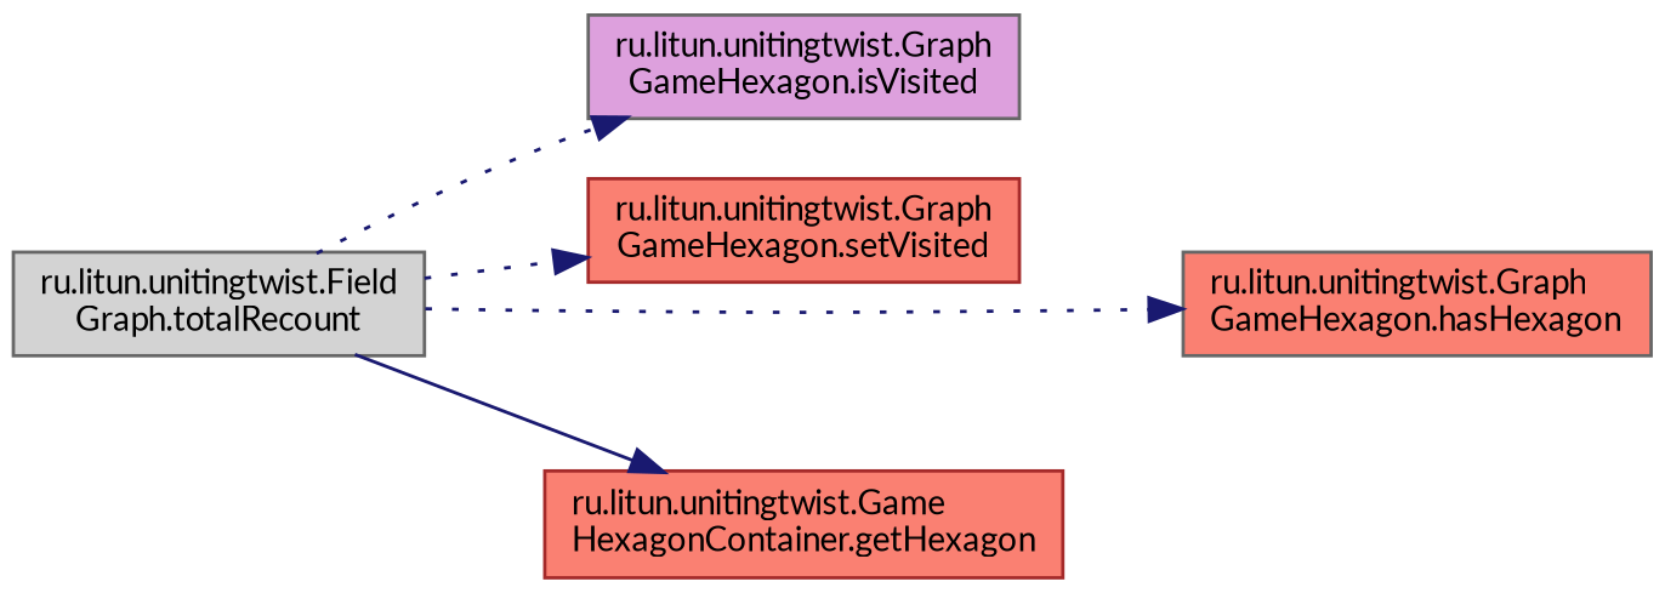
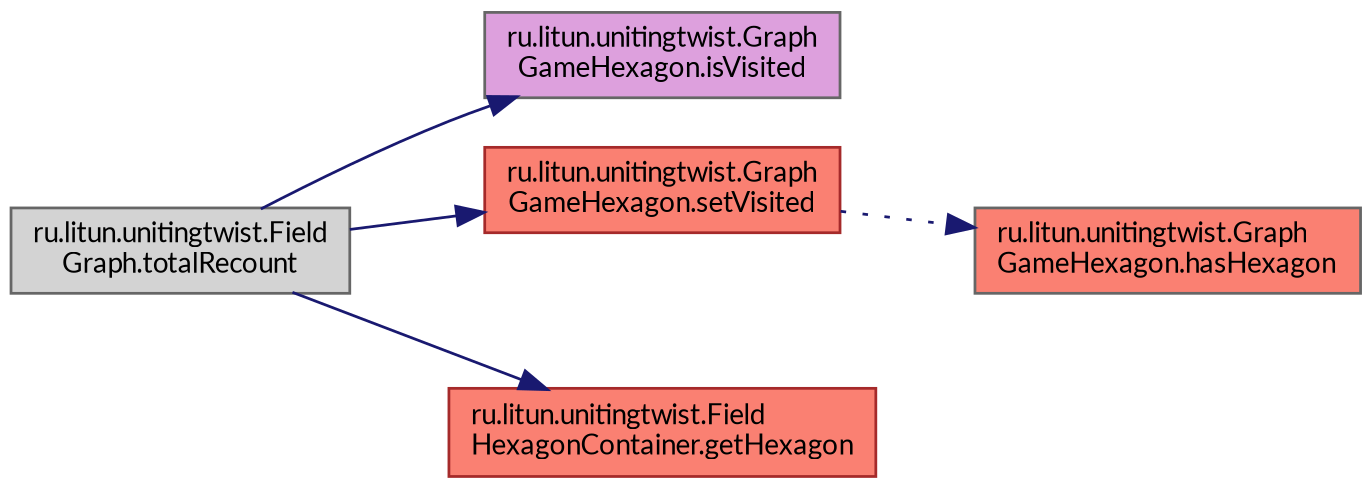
  digraph {
    fontname=Lato
    rankdir=LR
    node [color=gray40 fillcolor=salmon fontname=Lato fontsize=10 shape=record style=filled]
    edge [color=midnightblue fontname=Lato fontsize=10 labelfontname=Helvetica labelfontsize=10 style=solid]
    n1 [fillcolor=lightgrey fontcolor=black height=0.2 label="ru.litun.unitingtwist.Field\lGraph.totalRecount" width=0.4]
    n2 [fillcolor=plum height=0.2 label="ru.litun.unitingtwist.Graph\lGameHexagon.isVisited" width=0.4]
    n3 [color=brown height=0.2 label="ru.litun.unitingtwist.Graph\lGameHexagon.setVisited" width=0.4]
    n4 [height=0.2 label="ru.litun.unitingtwist.Graph\lGameHexagon.hasHexagon" width=0.4]
-   n5 [color=brown height=0.2 label="ru.litun.unitingtwist.Game\lHexagonContainer.getHexagon" width=0.4]
-   n1 -> n2 [style=dotted]
-   n1 -> n3 [style=dotted]
-   n1 -> n4 [style=dotted]
+   n5 [color=brown height=0.2 label="ru.litun.unitingtwist.Field\lHexagonContainer.getHexagon" width=0.4]
+   n1 -> n2
+   n1 -> n3
+   n3 -> n4 [style=dotted]
    n1 -> n5
  }
